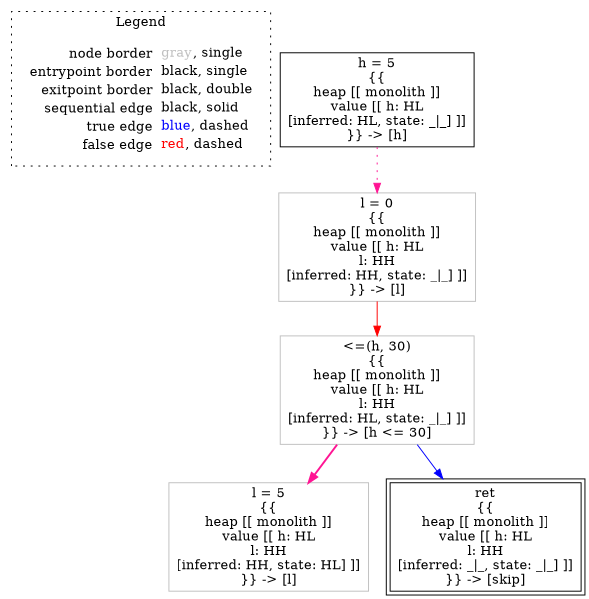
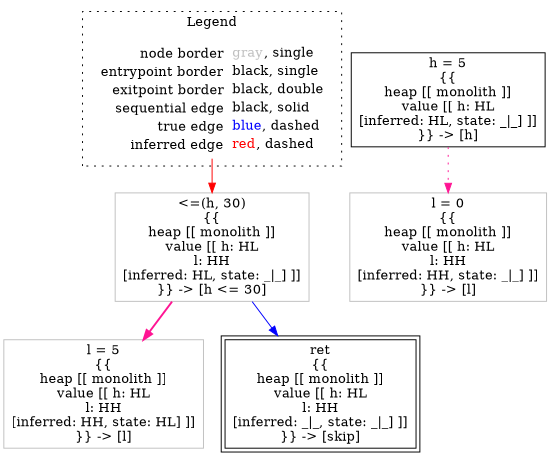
  digraph {
    node [shape=rect color=gray]
    edge [color=deeppink style=solid]
-   n1 [label=<<table border="0" cellpadding="2" cellspacing="0" cellborder="0"><tr><td align="right">node border&nbsp;</td><td align="left"><font color="gray">gray</font>, single</td></tr><tr><td align="right">entrypoint border&nbsp;</td><td align="left"><font color="black">black</font>, single</td></tr><tr><td align="right">exitpoint border&nbsp;</td><td align="left"><font color="black">black</font>, double</td></tr><tr><td align="right">sequential edge&nbsp;</td><td align="left"><font color="black">black</font>, solid</td></tr><tr><td align="right">true edge&nbsp;</td><td align="left"><font color="blue">blue</font>, dashed</td></tr><tr><td align="right">false edge&nbsp;</td><td align="left"><font color="red">red</font>, dashed</td></tr></table>> shape=plaintext color=""]
+   n1 [label=<<table border="0" cellpadding="2" cellspacing="0" cellborder="0"><tr><td align="right">node border&nbsp;</td><td align="left"><font color="gray">gray</font>, single</td></tr><tr><td align="right">entrypoint border&nbsp;</td><td align="left"><font color="black">black</font>, single</td></tr><tr><td align="right">exitpoint border&nbsp;</td><td align="left"><font color="black">black</font>, double</td></tr><tr><td align="right">sequential edge&nbsp;</td><td align="left"><font color="black">black</font>, solid</td></tr><tr><td align="right">true edge&nbsp;</td><td align="left"><font color="blue">blue</font>, dashed</td></tr><tr><td align="right">inferred edge&nbsp;</td><td align="left"><font color="red">red</font>, dashed</td></tr></table>> shape=plaintext color=""]
    n2 [color=black label=<h = 5<BR/>{{<BR/>heap [[ monolith ]]<BR/>value [[ h: HL<BR/>[inferred: HL, state: _|_] ]]<BR/>}} -&gt; [h]>]
    n3 [label=<l = 0<BR/>{{<BR/>heap [[ monolith ]]<BR/>value [[ h: HL<BR/>l: HH<BR/>[inferred: HH, state: _|_] ]]<BR/>}} -&gt; [l]>]
    n4 [label=<&lt;=(h, 30)<BR/>{{<BR/>heap [[ monolith ]]<BR/>value [[ h: HL<BR/>l: HH<BR/>[inferred: HL, state: _|_] ]]<BR/>}} -&gt; [h &lt;= 30]>]
    n5 [label=<l = 5<BR/>{{<BR/>heap [[ monolith ]]<BR/>value [[ h: HL<BR/>l: HH<BR/>[inferred: HH, state: HL] ]]<BR/>}} -&gt; [l]>]
    n6 [color=black label=<ret<BR/>{{<BR/>heap [[ monolith ]]<BR/>value [[ h: HL<BR/>l: HH<BR/>[inferred: _|_, state: _|_] ]]<BR/>}} -&gt; [skip]> peripheries=2]
    subgraph cluster_1 {
      label=Legend
      style=dotted
      n1
    }
    n2 -> n3 [style=dotted]
-   n3 -> n4 [color=red]
+   n1 -> n4 [color=red]
    n4 -> n5 [style=bold]
    n4 -> n6 [color=blue]
  }
